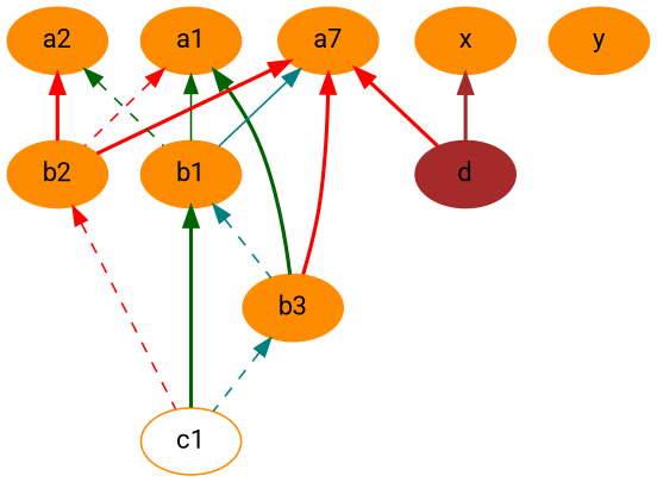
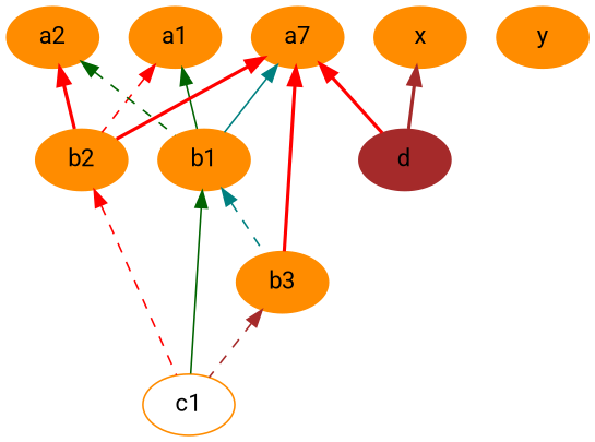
  digraph {
    fontname=Roboto
    node [color=darkorange fontname=Roboto style=filled]
    edge [color=red dir=back fontname=Roboto style=bold]
    c1 [style=""]
    b1
    b3
    b2
    d [color=brown]
    y
    x
    a1
    n9 [label=a7]
    a2
-   b1 -> c1 [color=darkgreen]
+   b1 -> c1 [color=darkgreen style=solid]
    b1 -> b3 [color=teal style=dashed]
-   b3 -> c1 [color=teal style=dashed]
+   b3 -> c1 [color=brown style=dashed]
    b2 -> c1 [style=dashed]
    x -> d [color=brown]
    a1 -> b1 [color=darkgreen style=solid]
-   a1 -> b3 [color=darkgreen]
    a1 -> b2 [style=dashed]
    n9 -> b1 [color=teal style=solid]
    n9 -> b3
    n9 -> b2
    n9 -> d
    a2 -> b1 [color=darkgreen style=dashed]
    a2 -> b2
  }
